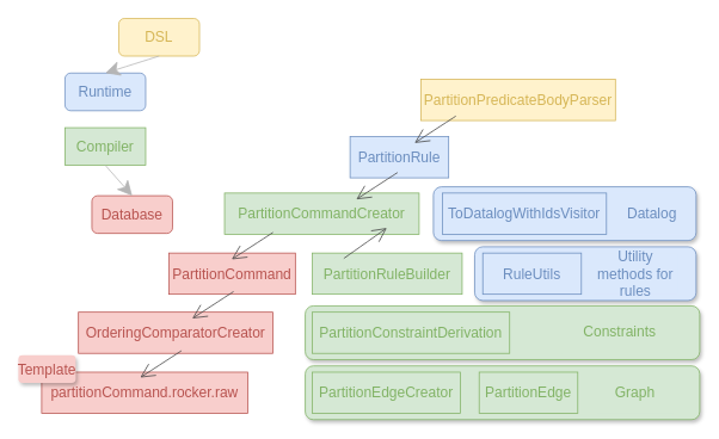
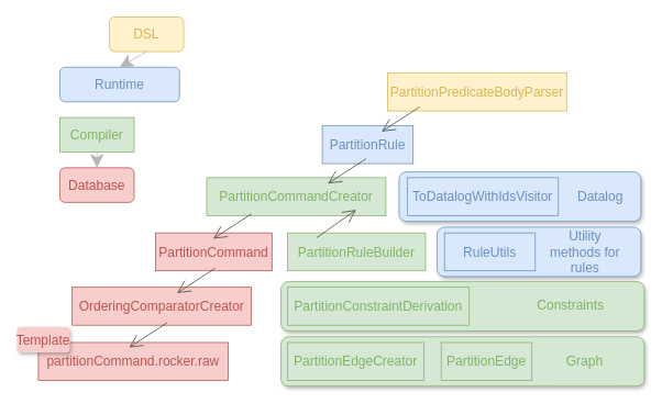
  <mxCell id="0" />
  <mxCell id="1" parent="0" />
  <mxCell id="2" value="" style="rounded=1;whiteSpace=wrap;html=1;shadow=1;glass=0;sketch=0;strokeColor=#6c8ebf;fontSize=16;fillColor=#dae8fc;" vertex="1" parent="1"><mxGeometry x="483" y="208" width="293" height="60" as="geometry" /></mxCell>
  <mxCell id="3" value="" style="rounded=1;whiteSpace=wrap;html=1;shadow=1;glass=0;sketch=0;strokeColor=#6c8ebf;fontSize=16;fillColor=#dae8fc;" vertex="1" parent="1"><mxGeometry x="529" y="275" width="247" height="60" as="geometry" /></mxCell>
  <mxCell id="4" value="" style="rounded=1;whiteSpace=wrap;html=1;shadow=1;glass=0;sketch=0;strokeColor=#82b366;fontSize=16;fillColor=#d5e8d4;" vertex="1" parent="1"><mxGeometry x="340" y="341" width="440" height="60" as="geometry" /></mxCell>
  <mxCell id="5" value="&lt;div align=&quot;right&quot;&gt;&lt;br&gt;&lt;/div&gt;" style="rounded=1;whiteSpace=wrap;html=1;shadow=1;glass=0;sketch=0;strokeColor=#82b366;fontSize=16;fillColor=#d5e8d4;" vertex="1" parent="1"><mxGeometry x="340" y="408" width="440" height="60" as="geometry" /></mxCell>
  <mxCell id="6" value="PartitionCommandCreator" style="rounded=0;whiteSpace=wrap;html=1;fontSize=16;fillColor=#d5e8d4;strokeColor=#82b366;fontColor=#82B366;" vertex="1" parent="1"><mxGeometry x="250" y="215" width="217" height="46" as="geometry" /></mxCell>
  <mxCell id="7" value="PartitionCommand" style="rounded=0;whiteSpace=wrap;html=1;fontSize=16;fillColor=#f8cecc;strokeColor=#b85450;fontColor=#B85450;" vertex="1" parent="1"><mxGeometry x="188" y="282" width="141" height="46" as="geometry" /></mxCell>
  <mxCell id="8" value="partitionCommand.rocker.raw" style="rounded=0;whiteSpace=wrap;html=1;fontSize=16;fillColor=#f8cecc;strokeColor=#b85450;fontColor=#B85450;" vertex="1" parent="1"><mxGeometry x="46" y="415" width="230" height="46" as="geometry" /></mxCell>
  <mxCell id="9" value="OrderingComparatorCreator" style="rounded=0;whiteSpace=wrap;html=1;fontSize=16;fillColor=#f8cecc;strokeColor=#b85450;fontColor=#B85450;" vertex="1" parent="1"><mxGeometry x="87" y="348" width="217" height="46" as="geometry" /></mxCell>
  <mxCell id="10" value="DSL" style="rounded=1;whiteSpace=wrap;html=1;fontSize=16;fillColor=#fff2cc;strokeColor=#d6b656;glass=0;shadow=0;fontColor=#D6B656;" vertex="1" parent="1"><mxGeometry x="132" y="20" width="90" height="42" as="geometry" /></mxCell>
- <mxCell id="11" value="Runtime" style="rounded=1;whiteSpace=wrap;html=1;fontSize=16;fillColor=#dae8fc;strokeColor=#6c8ebf;fontColor=#6C8EBF;" vertex="1" parent="1"><mxGeometry x="72" y="81" width="90" height="42" as="geometry" /></mxCell>
- <mxCell id="12" value="Database" style="rounded=1;whiteSpace=wrap;html=1;fontSize=16;fillColor=#f8cecc;strokeColor=#b85450;fontColor=#B85450;" vertex="1" parent="1"><mxGeometry x="102" y="218" width="90" height="42" as="geometry" /></mxCell>
+ <mxCell id="11" value="Runtime" style="rounded=1;whiteSpace=wrap;html=1;fontSize=16;fillColor=#dae8fc;strokeColor=#6c8ebf;fontColor=#6C8EBF;" vertex="1" parent="1"><mxGeometry x="72" y="81" width="145" height="42" as="geometry" /></mxCell>
+ <mxCell id="12" value="Database" style="rounded=1;whiteSpace=wrap;html=1;fontSize=16;fillColor=#f8cecc;strokeColor=#b85450;fontColor=#B85450;" vertex="1" parent="1"><mxGeometry x="72" y="203" width="90" height="42" as="geometry" /></mxCell>
  <mxCell id="13" value="Compiler" style="whiteSpace=wrap;html=1;fontSize=16;fillColor=#d5e8d4;strokeColor=#82b366;fontColor=#82B366;rounded=0;" vertex="1" parent="1"><mxGeometry x="72" y="142" width="90" height="42" as="geometry" /></mxCell>
  <mxCell id="14" value="PartitionEdgeCreator" style="rounded=0;whiteSpace=wrap;html=1;fontSize=16;fillColor=#d5e8d4;strokeColor=#82b366;fontColor=#82B366;" vertex="1" parent="1"><mxGeometry x="348" y="415" width="165" height="46" as="geometry" /></mxCell>
  <mxCell id="15" value="PartitionEdge" style="rounded=0;whiteSpace=wrap;html=1;fontSize=16;fillColor=#d5e8d4;strokeColor=#82b366;fontColor=#82B366;" vertex="1" parent="1"><mxGeometry x="534" y="415" width="110" height="46" as="geometry" /></mxCell>
  <mxCell id="16" value="ToDatalogWithIdsVisitor" style="rounded=0;whiteSpace=wrap;html=1;fontSize=16;fillColor=#dae8fc;strokeColor=#6c8ebf;fontColor=#6C8EBF;" vertex="1" parent="1"><mxGeometry x="493" y="215" width="183" height="46" as="geometry" /></mxCell>
  <mxCell id="17" value="PartitionRuleBuilder" style="rounded=0;whiteSpace=wrap;html=1;fontSize=16;fillColor=#d5e8d4;strokeColor=#82b366;fontColor=#82B366;" vertex="1" parent="1"><mxGeometry x="348" y="282" width="167" height="46" as="geometry" /></mxCell>
  <mxCell id="18" value="RuleUtils" style="rounded=0;whiteSpace=wrap;html=1;fontSize=16;fillColor=#dae8fc;strokeColor=#6c8ebf;fontColor=#6C8EBF;" vertex="1" parent="1"><mxGeometry x="538" y="282" width="110" height="46" as="geometry" /></mxCell>
  <mxCell id="19" value="PartitionPredicateBodyParser" style="rounded=0;whiteSpace=wrap;html=1;fontSize=16;fillColor=#fff2cc;strokeColor=#d6b656;fontColor=#D6B656;" vertex="1" parent="1"><mxGeometry x="469" y="88" width="217" height="46" as="geometry" /></mxCell>
  <mxCell id="20" value="PartitionConstraintDerivation" style="rounded=0;whiteSpace=wrap;html=1;fontSize=16;fillColor=#d5e8d4;strokeColor=#82b366;fontColor=#82B366;" vertex="1" parent="1"><mxGeometry x="348" y="348" width="220" height="46" as="geometry" /></mxCell>
  <mxCell id="21" value="" style="endArrow=classic;html=1;rounded=0;fontSize=12;fontColor=#B85450;startSize=14;endSize=14;sourcePerimeterSpacing=8;targetPerimeterSpacing=8;curved=1;exitX=0.5;exitY=1;exitDx=0;exitDy=0;entryX=0.5;entryY=0;entryDx=0;entryDy=0;strokeColor=#B5B5B5;" edge="1" parent="1" source="10" target="11"><mxGeometry width="50" height="50" relative="1" as="geometry"><mxPoint x="389" y="225" as="sourcePoint" /><mxPoint x="439" y="175" as="targetPoint" /></mxGeometry></mxCell>
  <mxCell id="22" value="" style="endArrow=classic;html=1;rounded=0;fontSize=12;fontColor=#B85450;startSize=14;endSize=14;sourcePerimeterSpacing=8;targetPerimeterSpacing=8;curved=1;exitX=0.5;exitY=1;exitDx=0;exitDy=0;entryX=0.5;entryY=0;entryDx=0;entryDy=0;strokeColor=#B5B5B5;" edge="1" parent="1" source="13" target="12"><mxGeometry width="50" height="50" relative="1" as="geometry"><mxPoint x="127" y="133" as="sourcePoint" /><mxPoint x="127" y="152" as="targetPoint" /></mxGeometry></mxCell>
  <mxCell id="23" style="edgeStyle=none;curved=1;rounded=0;orthogonalLoop=1;jettySize=auto;html=1;exitX=0.5;exitY=1;exitDx=0;exitDy=0;entryX=0.585;entryY=0.087;entryDx=0;entryDy=0;entryPerimeter=0;fontSize=12;fontColor=#B85450;endArrow=open;startSize=14;endSize=14;sourcePerimeterSpacing=8;targetPerimeterSpacing=8;strokeColor=#404040;" edge="1" parent="1"><mxGeometry relative="1" as="geometry"><mxPoint x="304.06" y="259" as="sourcePoint" /><mxPoint x="258.005" y="289.002" as="targetPoint" /></mxGeometry></mxCell>
  <mxCell id="24" style="edgeStyle=none;curved=1;rounded=0;orthogonalLoop=1;jettySize=auto;html=1;exitX=0.5;exitY=1;exitDx=0;exitDy=0;entryX=0.585;entryY=0.087;entryDx=0;entryDy=0;entryPerimeter=0;fontSize=12;fontColor=#B85450;endArrow=open;startSize=14;endSize=14;sourcePerimeterSpacing=8;targetPerimeterSpacing=8;strokeColor=#404040;" edge="1" parent="1"><mxGeometry relative="1" as="geometry"><mxPoint x="260.06" y="325" as="sourcePoint" /><mxPoint x="214.005" y="355.002" as="targetPoint" /></mxGeometry></mxCell>
  <mxCell id="25" style="edgeStyle=none;curved=1;rounded=0;orthogonalLoop=1;jettySize=auto;html=1;exitX=0.5;exitY=1;exitDx=0;exitDy=0;entryX=0.585;entryY=0.087;entryDx=0;entryDy=0;entryPerimeter=0;fontSize=12;fontColor=#B85450;endArrow=open;startSize=14;endSize=14;sourcePerimeterSpacing=8;targetPerimeterSpacing=8;strokeColor=#404040;" edge="1" parent="1"><mxGeometry relative="1" as="geometry"><mxPoint x="202.06" y="391" as="sourcePoint" /><mxPoint x="156.005" y="421.002" as="targetPoint" /></mxGeometry></mxCell>
  <mxCell id="26" value="PartitionRule" style="rounded=0;whiteSpace=wrap;html=1;fontSize=16;fillColor=#dae8fc;strokeColor=#6c8ebf;fontColor=#6C8EBF;" vertex="1" parent="1"><mxGeometry x="390" y="152" width="110" height="46" as="geometry" /></mxCell>
  <mxCell id="27" value="Template" style="rounded=1;whiteSpace=wrap;html=1;shadow=1;glass=0;strokeColor=none;fontSize=16;fontColor=#B85450;fillColor=#F8CECC;" vertex="1" parent="1"><mxGeometry x="20" y="396" width="64" height="31" as="geometry" /></mxCell>
  <mxCell id="28" value="&lt;font color=&quot;#82B366&quot;&gt;Graph&lt;/font&gt;" style="rounded=0;whiteSpace=wrap;html=1;shadow=0;glass=0;sketch=0;strokeColor=none;fontSize=16;fillColor=#d5e8d4;" vertex="1" parent="1"><mxGeometry x="665" y="415" width="86" height="46" as="geometry" /></mxCell>
  <mxCell id="29" value="&lt;font color=&quot;#82B366&quot;&gt;Constraints&lt;/font&gt;" style="rounded=0;whiteSpace=wrap;html=1;shadow=0;glass=0;sketch=0;strokeColor=none;fontSize=16;fillColor=#d5e8d4;" vertex="1" parent="1"><mxGeometry x="626" y="345" width="130" height="49" as="geometry" /></mxCell>
  <mxCell id="30" style="edgeStyle=none;curved=1;rounded=0;orthogonalLoop=1;jettySize=auto;html=1;exitX=0.5;exitY=1;exitDx=0;exitDy=0;fontSize=12;fontColor=#B85450;endArrow=open;startSize=14;endSize=14;sourcePerimeterSpacing=8;targetPerimeterSpacing=8;strokeColor=#404040;" edge="1" parent="1"><mxGeometry relative="1" as="geometry"><mxPoint x="383" y="288" as="sourcePoint" /><mxPoint x="430.94" y="254" as="targetPoint" /></mxGeometry></mxCell>
  <mxCell id="31" style="edgeStyle=none;curved=1;rounded=0;orthogonalLoop=1;jettySize=auto;html=1;exitX=0.5;exitY=1;exitDx=0;exitDy=0;entryX=0.585;entryY=0.087;entryDx=0;entryDy=0;entryPerimeter=0;fontSize=12;fontColor=#B85450;endArrow=open;startSize=14;endSize=14;sourcePerimeterSpacing=8;targetPerimeterSpacing=8;strokeColor=#404040;" edge="1" parent="1"><mxGeometry relative="1" as="geometry"><mxPoint x="443.06" y="192" as="sourcePoint" /><mxPoint x="397.005" y="222.002" as="targetPoint" /></mxGeometry></mxCell>
  <mxCell id="32" style="edgeStyle=none;curved=1;rounded=0;orthogonalLoop=1;jettySize=auto;html=1;exitX=0.5;exitY=1;exitDx=0;exitDy=0;entryX=0.585;entryY=0.087;entryDx=0;entryDy=0;entryPerimeter=0;fontSize=12;fontColor=#B85450;endArrow=open;startSize=14;endSize=14;sourcePerimeterSpacing=8;targetPerimeterSpacing=8;strokeColor=#404040;" edge="1" parent="1"><mxGeometry relative="1" as="geometry"><mxPoint x="508.06" y="129" as="sourcePoint" /><mxPoint x="462.005" y="159.002" as="targetPoint" /></mxGeometry></mxCell>
  <mxCell id="33" value="Utility methods for rules" style="rounded=0;whiteSpace=wrap;html=1;shadow=0;glass=0;sketch=0;strokeColor=none;fontSize=16;fillColor=#dae8fc;fontColor=#6C8EBF;" vertex="1" parent="1"><mxGeometry x="660.5" y="282" width="95" height="46" as="geometry" /></mxCell>
  <mxCell id="34" value="&lt;font color=&quot;#6C8EBF&quot;&gt;Datalog&lt;/font&gt;" style="rounded=0;whiteSpace=wrap;html=1;shadow=0;glass=0;sketch=0;strokeColor=none;fontSize=16;fillColor=#dae8fc;" vertex="1" parent="1"><mxGeometry x="682" y="215" width="90" height="46" as="geometry" /></mxCell>
